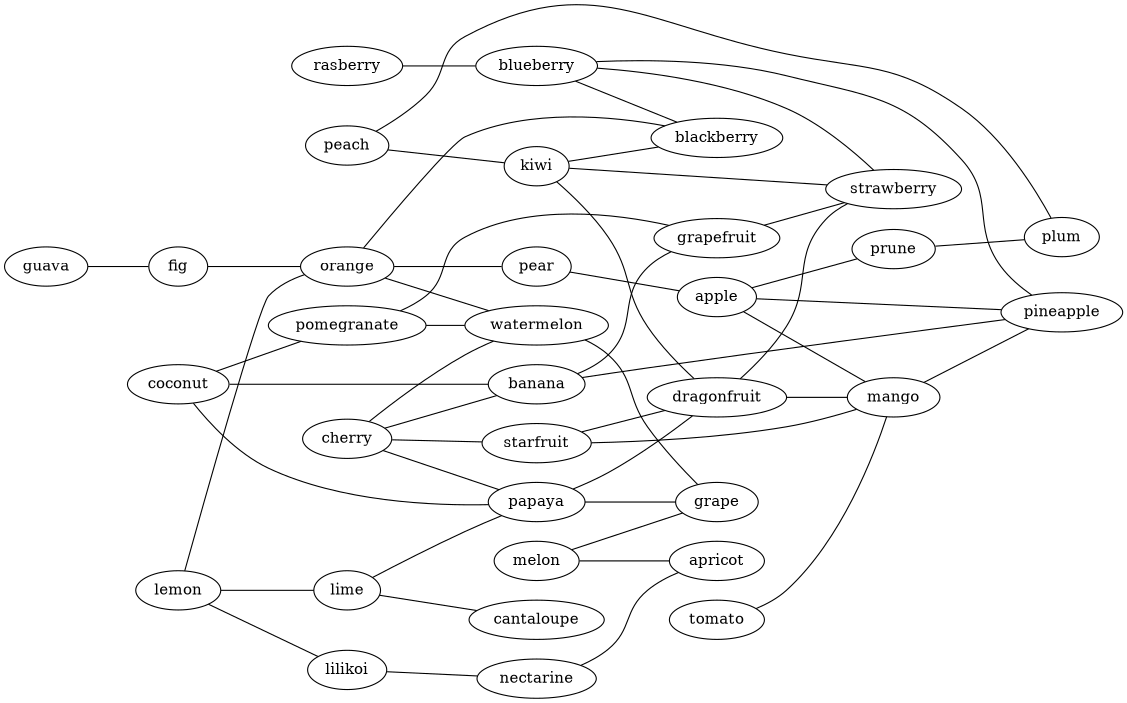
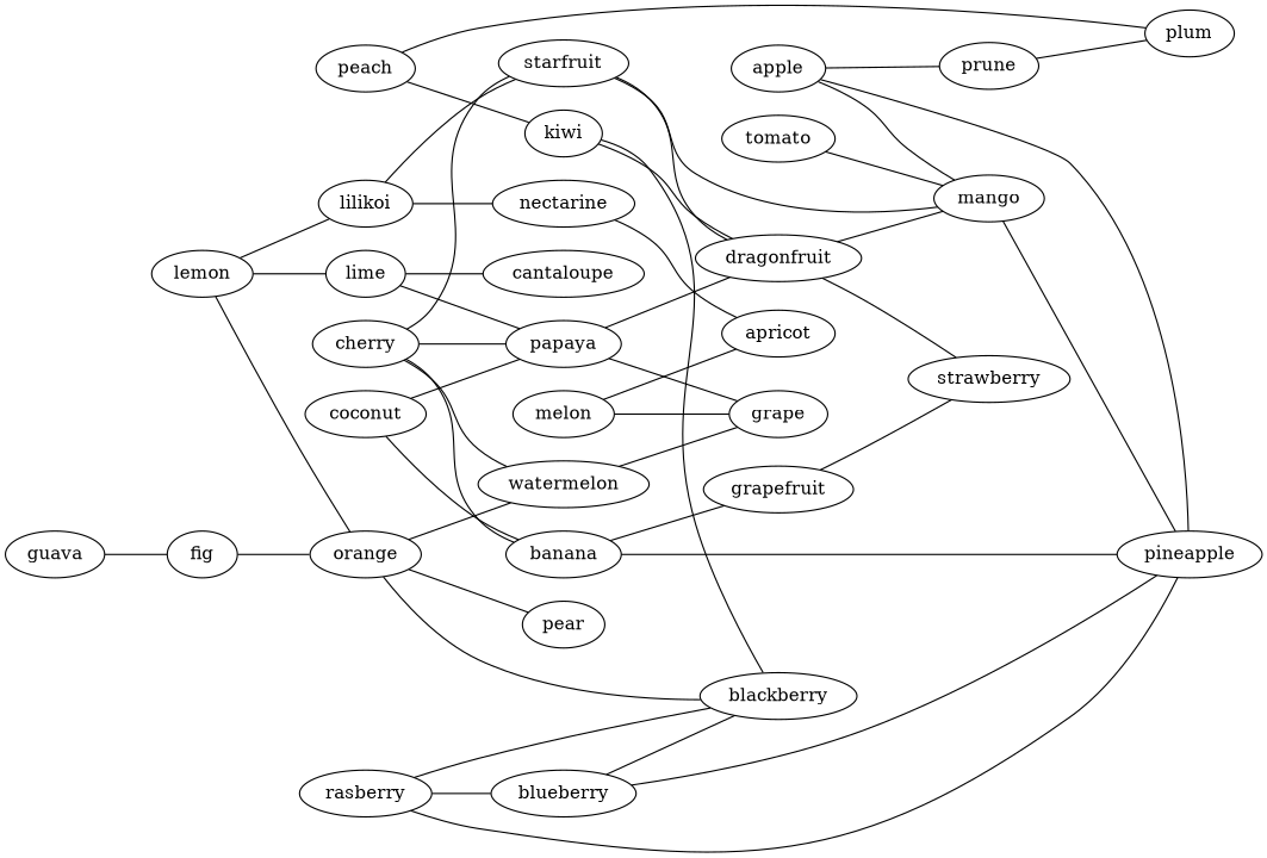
  strict graph {
    rankdir=LR
    edge [weight=1]
    coconut
-   pomegranate
    banana
    papaya
    watermelon
    grapefruit
    pineapple
    dragonfruit
    grape
    strawberry
    kiwi
    blackberry
    mango
    guava
    fig
    lilikoi
    starfruit
    nectarine
    orange
    apricot
    pear
    lemon
    lime
    cantaloupe
    apple
    peach
    plum
    cherry
    tomato
    prune
    rasberry
    blueberry
    melon
-   coconut -- pomegranate
    coconut -- banana
    coconut -- papaya
-   pomegranate -- watermelon
-   pomegranate -- grapefruit
    banana -- grapefruit
    banana -- pineapple
    papaya -- dragonfruit
    papaya -- grape
    watermelon -- grape
    grapefruit -- strawberry
    dragonfruit -- strawberry
    dragonfruit -- mango
    kiwi -- dragonfruit
-   kiwi -- strawberry
    kiwi -- blackberry
    mango -- pineapple
    guava -- fig
    fig -- orange
+   lilikoi -- starfruit
    lilikoi -- nectarine
    starfruit -- dragonfruit
    starfruit -- mango
    nectarine -- apricot
    orange -- watermelon
    orange -- blackberry
    orange -- pear
-   pear -- apple
    lemon -- lilikoi
    lemon -- orange
    lemon -- lime
    lime -- papaya
    lime -- cantaloupe
    apple -- pineapple
    apple -- mango
    apple -- prune
    peach -- kiwi
    peach -- plum
    cherry -- banana
    cherry -- papaya
    cherry -- watermelon
    cherry -- starfruit
    tomato -- mango
    prune -- plum
+   rasberry -- pineapple
+   rasberry -- blackberry
    rasberry -- blueberry
    blueberry -- pineapple
-   blueberry -- strawberry
    blueberry -- blackberry
    melon -- grape
    melon -- apricot
  }
